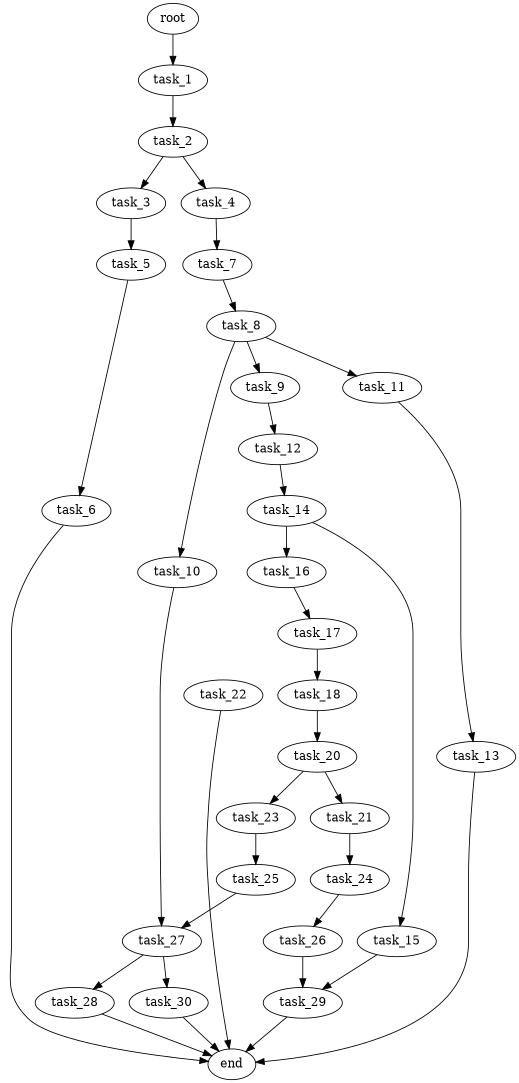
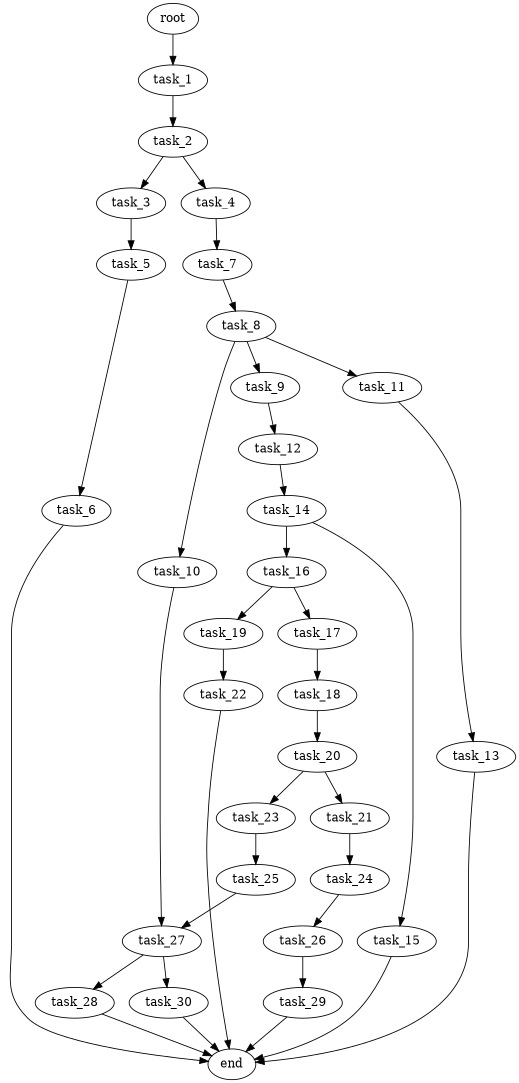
  digraph {
    root
    task_1
    task_2
    task_3
    task_4
    task_5
    task_7
    task_6
    task_8
    end
    task_9
    task_10
    task_11
    task_12
    task_27
    task_13
    task_14
    task_15
    task_16
    task_17
+   task_19
    task_18
    task_22
    task_20
    task_21
    task_23
    task_24
    task_25
    task_26
    task_29
    task_28
    task_30
    root -> task_1
    task_1 -> task_2
    task_2 -> task_3
    task_2 -> task_4
    task_3 -> task_5
    task_4 -> task_7
    task_5 -> task_6
    task_7 -> task_8
    task_6 -> end
    task_8 -> task_9
    task_8 -> task_10
    task_8 -> task_11
    task_9 -> task_12
    task_10 -> task_27
    task_11 -> task_13
    task_12 -> task_14
    task_27 -> task_28
    task_27 -> task_30
    task_13 -> end
    task_14 -> task_15
    task_14 -> task_16
-   task_15 -> task_29
+   task_15 -> end
    task_16 -> task_17
+   task_16 -> task_19
    task_17 -> task_18
+   task_19 -> task_22
    task_18 -> task_20
    task_22 -> end
    task_20 -> task_21
    task_20 -> task_23
    task_21 -> task_24
    task_23 -> task_25
    task_24 -> task_26
    task_25 -> task_27
    task_26 -> task_29
    task_29 -> end
    task_28 -> end
    task_30 -> end
  }
